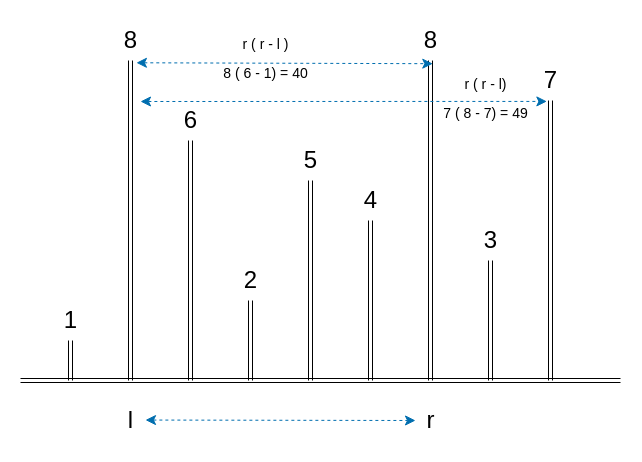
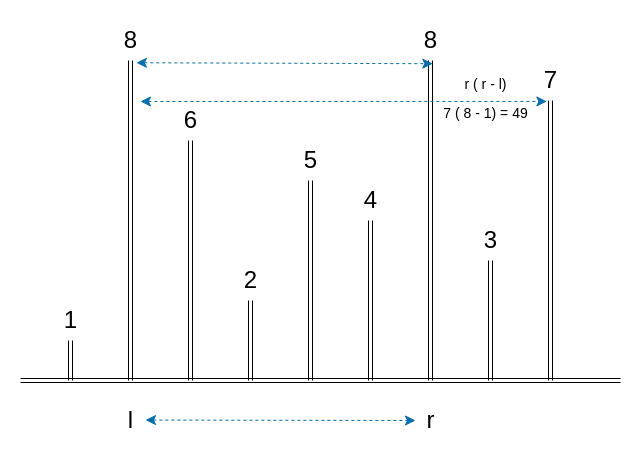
  <mxCell id="0" />
  <mxCell id="1" parent="0" />
  <mxCell id="2" value="" style="edgeStyle=none;orthogonalLoop=1;jettySize=auto;html=1;endArrow=classic;startArrow=classic;endSize=8;startSize=8;fontSize=36;shape=link;" edge="1" parent="1"><mxGeometry width="100" relative="1" as="geometry"><mxPoint x="20" y="380" as="sourcePoint" /><mxPoint x="620" y="380" as="targetPoint" /><Array as="points" /></mxGeometry></mxCell>
  <mxCell id="3" value="" style="edgeStyle=none;orthogonalLoop=1;jettySize=auto;html=1;fontSize=36;shape=link;" edge="1" parent="1"><mxGeometry width="100" relative="1" as="geometry"><mxPoint x="70" y="380" as="sourcePoint" /><mxPoint x="70" y="340" as="targetPoint" /></mxGeometry></mxCell>
  <mxCell id="4" value="" style="edgeStyle=none;orthogonalLoop=1;jettySize=auto;html=1;fontSize=36;shape=link;" edge="1" parent="1"><mxGeometry width="100" relative="1" as="geometry"><mxPoint x="130" y="380" as="sourcePoint" /><mxPoint x="130" y="60" as="targetPoint" /></mxGeometry></mxCell>
  <mxCell id="5" value="" style="edgeStyle=none;orthogonalLoop=1;jettySize=auto;html=1;fontSize=36;shape=link;" edge="1" parent="1"><mxGeometry width="100" relative="1" as="geometry"><mxPoint x="190" y="380" as="sourcePoint" /><mxPoint x="190" y="140" as="targetPoint" /></mxGeometry></mxCell>
  <mxCell id="6" value="" style="edgeStyle=none;orthogonalLoop=1;jettySize=auto;html=1;fontSize=36;shape=link;" edge="1" parent="1"><mxGeometry width="100" relative="1" as="geometry"><mxPoint x="250" y="380" as="sourcePoint" /><mxPoint x="250" y="300" as="targetPoint" /></mxGeometry></mxCell>
  <mxCell id="7" value="" style="edgeStyle=none;orthogonalLoop=1;jettySize=auto;html=1;fontSize=36;shape=link;" edge="1" parent="1"><mxGeometry width="100" relative="1" as="geometry"><mxPoint x="310" y="380" as="sourcePoint" /><mxPoint x="310" y="180" as="targetPoint" /></mxGeometry></mxCell>
  <mxCell id="8" value="" style="edgeStyle=none;orthogonalLoop=1;jettySize=auto;html=1;fontSize=36;shape=link;" edge="1" parent="1"><mxGeometry width="100" relative="1" as="geometry"><mxPoint x="370" y="380" as="sourcePoint" /><mxPoint x="370" y="220" as="targetPoint" /></mxGeometry></mxCell>
  <mxCell id="9" value="" style="edgeStyle=none;orthogonalLoop=1;jettySize=auto;html=1;fontSize=36;shape=link;" edge="1" parent="1"><mxGeometry width="100" relative="1" as="geometry"><mxPoint x="430" y="380" as="sourcePoint" /><mxPoint x="430" y="60" as="targetPoint" /></mxGeometry></mxCell>
  <mxCell id="10" value="" style="edgeStyle=none;orthogonalLoop=1;jettySize=auto;html=1;fontSize=36;shape=link;" edge="1" parent="1"><mxGeometry width="100" relative="1" as="geometry"><mxPoint x="490" y="380" as="sourcePoint" /><mxPoint x="490" y="260" as="targetPoint" /></mxGeometry></mxCell>
  <mxCell id="11" value="" style="edgeStyle=none;orthogonalLoop=1;jettySize=auto;html=1;fontSize=36;shape=link;" edge="1" parent="1"><mxGeometry width="100" relative="1" as="geometry"><mxPoint x="550" y="380" as="sourcePoint" /><mxPoint x="550" y="100" as="targetPoint" /></mxGeometry></mxCell>
  <mxCell id="12" value="1" style="text;html=1;align=center;verticalAlign=middle;resizable=0;points=[];autosize=1;strokeColor=none;fillColor=none;fontSize=24;" vertex="1" parent="1"><mxGeometry x="50" y="300" width="40" height="40" as="geometry" /></mxCell>
  <mxCell id="13" value="8" style="text;html=1;align=center;verticalAlign=middle;resizable=0;points=[];autosize=1;strokeColor=none;fillColor=none;fontSize=24;" vertex="1" parent="1"><mxGeometry x="110" y="20" width="40" height="40" as="geometry" /></mxCell>
  <mxCell id="14" value="6" style="text;html=1;align=center;verticalAlign=middle;resizable=0;points=[];autosize=1;strokeColor=none;fillColor=none;fontSize=24;" vertex="1" parent="1"><mxGeometry x="170" y="100" width="40" height="40" as="geometry" /></mxCell>
  <mxCell id="15" value="2" style="text;html=1;align=center;verticalAlign=middle;resizable=0;points=[];autosize=1;strokeColor=none;fillColor=none;fontSize=24;" vertex="1" parent="1"><mxGeometry x="230" y="260" width="40" height="40" as="geometry" /></mxCell>
  <mxCell id="16" value="5" style="text;html=1;align=center;verticalAlign=middle;resizable=0;points=[];autosize=1;strokeColor=none;fillColor=none;fontSize=24;" vertex="1" parent="1"><mxGeometry x="290" y="140" width="40" height="40" as="geometry" /></mxCell>
  <mxCell id="17" value="4" style="text;html=1;align=center;verticalAlign=middle;resizable=0;points=[];autosize=1;strokeColor=none;fillColor=none;fontSize=24;" vertex="1" parent="1"><mxGeometry x="350" y="180" width="40" height="40" as="geometry" /></mxCell>
  <mxCell id="18" value="8" style="text;html=1;align=center;verticalAlign=middle;resizable=0;points=[];autosize=1;strokeColor=none;fillColor=none;fontSize=24;" vertex="1" parent="1"><mxGeometry x="410" y="20" width="40" height="40" as="geometry" /></mxCell>
  <mxCell id="19" value="3" style="text;html=1;align=center;verticalAlign=middle;resizable=0;points=[];autosize=1;strokeColor=none;fillColor=none;fontSize=24;" vertex="1" parent="1"><mxGeometry x="470" y="220" width="40" height="40" as="geometry" /></mxCell>
  <mxCell id="20" value="7" style="text;html=1;align=center;verticalAlign=middle;resizable=0;points=[];autosize=1;strokeColor=none;fillColor=none;fontSize=24;" vertex="1" parent="1"><mxGeometry x="530" y="60" width="40" height="40" as="geometry" /></mxCell>
  <mxCell id="21" value="" style="edgeStyle=none;orthogonalLoop=1;jettySize=auto;html=1;endArrow=classic;startArrow=classic;endSize=8;startSize=8;fontSize=24;fillColor=#1ba1e2;strokeColor=#006EAF;dashed=1;entryX=0.557;entryY=1.08;entryDx=0;entryDy=0;entryPerimeter=0;exitX=0.648;exitY=1.057;exitDx=0;exitDy=0;exitPerimeter=0;" edge="1" parent="1" source="13" target="18"><mxGeometry width="100" relative="1" as="geometry"><mxPoint x="130" y="100" as="sourcePoint" /><mxPoint x="430" y="100" as="targetPoint" /></mxGeometry></mxCell>
  <mxCell id="22" value="l" style="text;html=1;align=center;verticalAlign=middle;resizable=0;points=[];autosize=1;strokeColor=none;fillColor=none;fontSize=24;" vertex="1" parent="1"><mxGeometry x="115" y="400" width="30" height="40" as="geometry" /></mxCell>
  <mxCell id="23" value="r" style="text;html=1;align=center;verticalAlign=middle;resizable=0;points=[];autosize=1;strokeColor=none;fillColor=none;fontSize=24;" vertex="1" parent="1"><mxGeometry x="415" y="400" width="30" height="40" as="geometry" /></mxCell>
  <mxCell id="24" value="" style="edgeStyle=none;orthogonalLoop=1;jettySize=auto;html=1;endArrow=classic;startArrow=classic;endSize=8;startSize=8;fontSize=24;fillColor=#1ba1e2;strokeColor=#006EAF;dashed=1;" edge="1" parent="1"><mxGeometry width="100" relative="1" as="geometry"><mxPoint x="145" y="419.55" as="sourcePoint" /><mxPoint x="415" y="420" as="targetPoint" /></mxGeometry></mxCell>
- <mxCell id="25" value="&lt;font style=&quot;font-size: 14px;&quot;&gt;r ( r - l)&lt;br&gt;7 ( 8 - 7) = 49&lt;/font&gt;" style="text;html=1;align=center;verticalAlign=middle;resizable=0;points=[];autosize=1;strokeColor=none;fillColor=none;fontSize=24;" vertex="1" parent="1"><mxGeometry x="430" y="60" width="110" height="70" as="geometry" /></mxCell>
- <mxCell id="26" value="&lt;font style=&quot;font-size: 14px;&quot;&gt;r ( r - l )&lt;br&gt;8 ( 6 - 1) = 40&lt;/font&gt;" style="text;html=1;align=center;verticalAlign=middle;resizable=0;points=[];autosize=1;strokeColor=none;fillColor=none;fontSize=24;" vertex="1" parent="1"><mxGeometry x="210" y="20" width="110" height="70" as="geometry" /></mxCell>
+ <mxCell id="25" value="&lt;font style=&quot;font-size: 14px;&quot;&gt;r ( r - l)&lt;br&gt;7 ( 8 - 1) = 49&lt;/font&gt;" style="text;html=1;align=center;verticalAlign=middle;resizable=0;points=[];autosize=1;strokeColor=none;fillColor=none;fontSize=24;" vertex="1" parent="1"><mxGeometry x="430" y="60" width="110" height="70" as="geometry" /></mxCell>
  <mxCell id="27" value="" style="edgeStyle=none;orthogonalLoop=1;jettySize=auto;html=1;endArrow=classic;startArrow=classic;endSize=8;startSize=8;fontSize=24;fillColor=#1ba1e2;strokeColor=#006EAF;dashed=1;entryX=0.557;entryY=1.08;entryDx=0;entryDy=0;entryPerimeter=0;" edge="1" parent="1"><mxGeometry width="100" relative="1" as="geometry"><mxPoint x="140" y="101" as="sourcePoint" /><mxPoint x="546.36" y="100.92" as="targetPoint" /></mxGeometry></mxCell>
